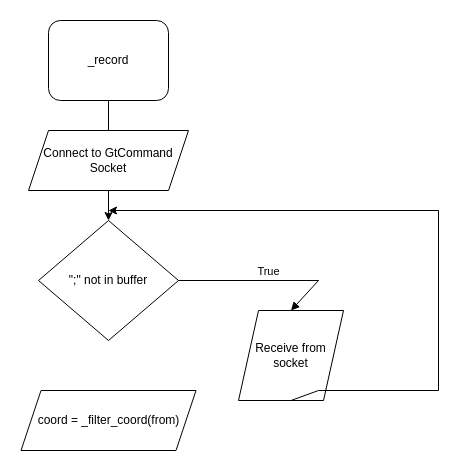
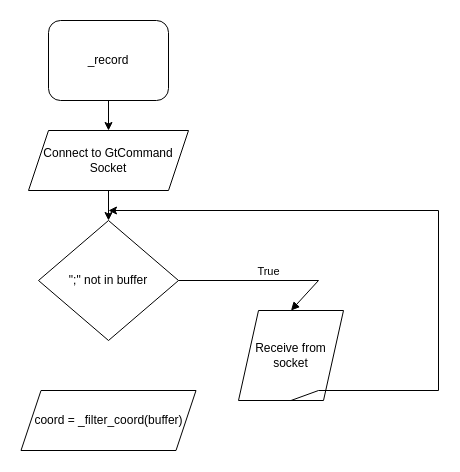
  <mxCell id="0" />
  <mxCell id="1" parent="0" />
  <mxCell id="2" value="_record" style="whiteSpace=wrap;html=1;rounded=1;" vertex="1" parent="1"><mxGeometry x="48" y="20" width="120" height="80" as="geometry" /></mxCell>
  <mxCell id="3" value="Connect to GtCommand Socket" style="shape=parallelogram;perimeter=parallelogramPerimeter;whiteSpace=wrap;html=1;fixedSize=1;" vertex="1" parent="1"><mxGeometry x="28" y="130" width="160" height="60" as="geometry" /></mxCell>
- <mxCell id="4" value="" style="endArrow=none;html=1;rounded=0;exitX=0.5;exitY=1;exitDx=0;exitDy=0;" edge="1" parent="1" source="2" target="3"><mxGeometry width="50" height="50" relative="1" as="geometry"><mxPoint x="118" y="270" as="sourcePoint" /><mxPoint x="168" y="220" as="targetPoint" /></mxGeometry></mxCell>
+ <mxCell id="4" value="" style="endArrow=classic;html=1;rounded=0;exitX=0.5;exitY=1;exitDx=0;exitDy=0;" edge="1" parent="1" source="2" target="3"><mxGeometry width="50" height="50" relative="1" as="geometry"><mxPoint x="118" y="270" as="sourcePoint" /><mxPoint x="168" y="220" as="targetPoint" /></mxGeometry></mxCell>
  <mxCell id="5" value="&quot;;&quot; not in buffer" style="rhombus;whiteSpace=wrap;html=1;" vertex="1" parent="1"><mxGeometry x="38" y="220" width="140" height="120" as="geometry" /></mxCell>
  <mxCell id="6" value="" style="endArrow=classic;html=1;rounded=0;exitX=0.5;exitY=1;exitDx=0;exitDy=0;entryX=0.5;entryY=0;entryDx=0;entryDy=0;" edge="1" parent="1" source="3" target="5"><mxGeometry width="50" height="50" relative="1" as="geometry"><mxPoint x="108" y="240" as="sourcePoint" /><mxPoint x="158" y="190" as="targetPoint" /></mxGeometry></mxCell>
  <mxCell id="7" value="Receive from socket" style="shape=parallelogram;perimeter=parallelogramPerimeter;whiteSpace=wrap;html=1;fixedSize=1;" vertex="1" parent="1"><mxGeometry x="238" y="310" width="105" height="90" as="geometry" /></mxCell>
  <mxCell id="8" value="True" style="html=1;verticalAlign=bottom;endArrow=block;curved=0;rounded=0;exitX=1;exitY=0.5;exitDx=0;exitDy=0;entryX=0.5;entryY=0;entryDx=0;entryDy=0;" edge="1" parent="1" source="5" target="7"><mxGeometry width="80" relative="1" as="geometry"><mxPoint x="208" y="280" as="sourcePoint" /><mxPoint x="288" y="280" as="targetPoint" /><Array as="points"><mxPoint x="318" y="280" /></Array></mxGeometry></mxCell>
  <mxCell id="9" value="" style="endArrow=classic;html=1;rounded=0;exitX=0.5;exitY=1;exitDx=0;exitDy=0;" edge="1" parent="1" source="7"><mxGeometry width="50" height="50" relative="1" as="geometry"><mxPoint x="318" y="230" as="sourcePoint" /><mxPoint x="108" y="210" as="targetPoint" /><Array as="points"><mxPoint x="318" y="390" /><mxPoint x="438" y="390" /><mxPoint x="438" y="210" /></Array></mxGeometry></mxCell>
- <mxCell id="10" value="coord = _filter_coord(from)" style="shape=parallelogram;perimeter=parallelogramPerimeter;whiteSpace=wrap;html=1;fixedSize=1;" vertex="1" parent="1"><mxGeometry x="20.5" y="390" width="175" height="60" as="geometry" /></mxCell>
+ <mxCell id="10" value="coord = _filter_coord(buffer)" style="shape=parallelogram;perimeter=parallelogramPerimeter;whiteSpace=wrap;html=1;fixedSize=1;" vertex="1" parent="1"><mxGeometry x="20.5" y="390" width="175" height="60" as="geometry" /></mxCell>
